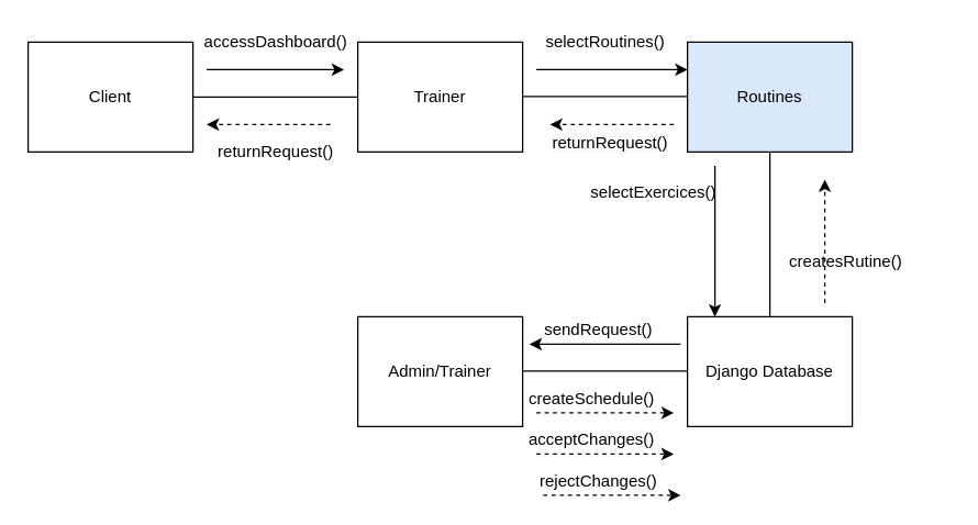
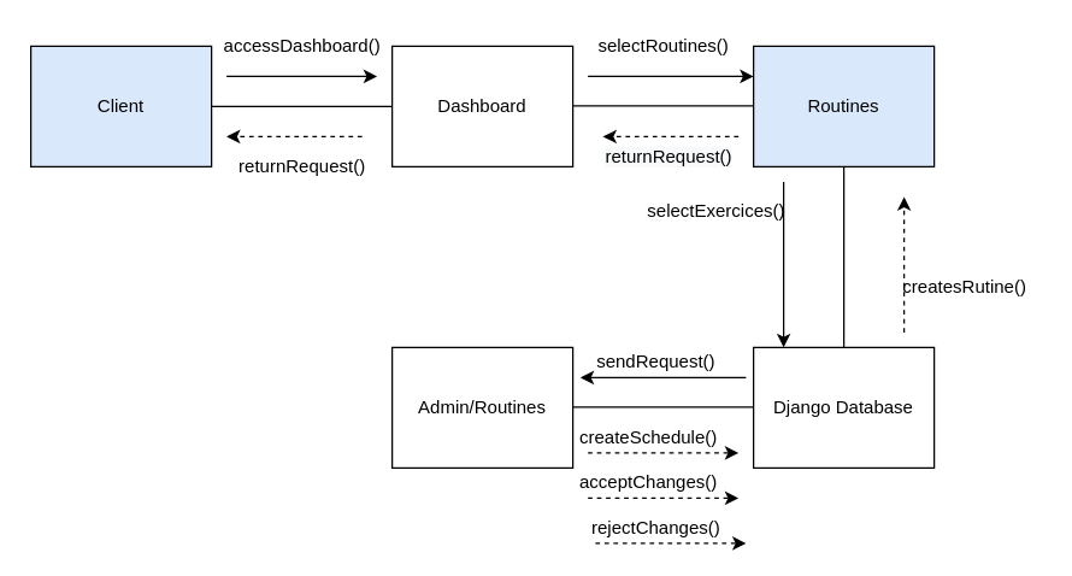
  <mxCell id="0" />
  <mxCell id="1" parent="0" />
- <mxCell id="2" value="Client" style="rounded=0;whiteSpace=wrap;html=1;" parent="1" vertex="1"><mxGeometry x="20" y="30" width="120" height="80" as="geometry" /></mxCell>
+ <mxCell id="2" value="Client" style="rounded=0;whiteSpace=wrap;html=1;fillColor=#dae8fc;" parent="1" vertex="1"><mxGeometry x="20" y="30" width="120" height="80" as="geometry" /></mxCell>
  <mxCell id="3" value="" style="endArrow=none;html=1;exitX=1;exitY=0.5;exitDx=0;exitDy=0;" parent="1" source="2" edge="1"><mxGeometry width="50" height="50" relative="1" as="geometry"><mxPoint x="380" y="210" as="sourcePoint" /><mxPoint x="260" y="70" as="targetPoint" /></mxGeometry></mxCell>
  <mxCell id="4" value="" style="endArrow=classic;html=1;" parent="1" edge="1"><mxGeometry width="50" height="50" relative="1" as="geometry"><mxPoint x="150" y="50" as="sourcePoint" /><mxPoint x="250" y="50" as="targetPoint" /></mxGeometry></mxCell>
  <mxCell id="5" value="accessDashboard()" style="text;html=1;align=center;verticalAlign=middle;resizable=0;points=[];autosize=1;strokeColor=none;" parent="1" vertex="1"><mxGeometry x="140" y="20" width="120" height="20" as="geometry" /></mxCell>
- <mxCell id="6" value="Trainer" style="rounded=0;whiteSpace=wrap;html=1;" parent="1" vertex="1"><mxGeometry x="260" y="30" width="120" height="80" as="geometry" /></mxCell>
+ <mxCell id="6" value="Dashboard" style="rounded=0;whiteSpace=wrap;html=1;" parent="1" vertex="1"><mxGeometry x="260" y="30" width="120" height="80" as="geometry" /></mxCell>
  <mxCell id="7" value="" style="endArrow=classic;html=1;" parent="1" edge="1"><mxGeometry width="50" height="50" relative="1" as="geometry"><mxPoint x="390" y="50" as="sourcePoint" /><mxPoint x="500" y="50" as="targetPoint" /></mxGeometry></mxCell>
  <mxCell id="8" value="selectRoutines()" style="text;html=1;align=center;verticalAlign=middle;resizable=0;points=[];autosize=1;strokeColor=none;" parent="1" vertex="1"><mxGeometry x="390" y="20" width="100" height="20" as="geometry" /></mxCell>
  <mxCell id="9" value="Routines" style="rounded=0;whiteSpace=wrap;html=1;fillColor=#dae8fc;" parent="1" vertex="1"><mxGeometry x="500" y="30" width="120" height="80" as="geometry" /></mxCell>
  <mxCell id="10" value="" style="endArrow=none;html=1;exitX=1;exitY=0.5;exitDx=0;exitDy=0;" parent="1" edge="1"><mxGeometry width="50" height="50" relative="1" as="geometry"><mxPoint x="380" y="69.5" as="sourcePoint" /><mxPoint x="500" y="69.5" as="targetPoint" /></mxGeometry></mxCell>
  <mxCell id="11" value="" style="endArrow=classic;html=1;" parent="1" edge="1"><mxGeometry width="50" height="50" relative="1" as="geometry"><mxPoint x="520" y="120" as="sourcePoint" /><mxPoint x="520" y="230" as="targetPoint" /><Array as="points" /></mxGeometry></mxCell>
  <mxCell id="12" value="" style="endArrow=none;html=1;" parent="1" target="9" edge="1"><mxGeometry width="50" height="50" relative="1" as="geometry"><mxPoint x="560" y="230" as="sourcePoint" /><mxPoint x="430" y="110" as="targetPoint" /></mxGeometry></mxCell>
  <mxCell id="13" value="selectExercices()" style="text;html=1;align=center;verticalAlign=middle;resizable=0;points=[];autosize=1;strokeColor=none;" parent="1" vertex="1"><mxGeometry x="420" y="130" width="110" height="20" as="geometry" /></mxCell>
  <mxCell id="14" value="Django Database" style="rounded=0;whiteSpace=wrap;html=1;" parent="1" vertex="1"><mxGeometry x="500" y="230" width="120" height="80" as="geometry" /></mxCell>
  <mxCell id="15" value="" style="html=1;labelBackgroundColor=#ffffff;startArrow=none;startFill=0;startSize=6;endArrow=classic;endFill=1;endSize=6;jettySize=auto;orthogonalLoop=1;strokeWidth=1;dashed=1;fontSize=14;" parent="1" edge="1"><mxGeometry width="60" height="60" relative="1" as="geometry"><mxPoint x="600" y="220" as="sourcePoint" /><mxPoint x="600" y="130" as="targetPoint" /></mxGeometry></mxCell>
- <mxCell id="16" value="createsRutine()" style="text;html=1;align=center;verticalAlign=middle;resizable=0;points=[];autosize=1;strokeColor=none;" parent="1" vertex="1"><mxGeometry x="565" y="180" width="100" height="20" as="geometry" /></mxCell>
- <mxCell id="17" value="Admin/Trainer" style="rounded=0;whiteSpace=wrap;html=1;" parent="1" vertex="1"><mxGeometry x="260" y="230" width="120" height="80" as="geometry" /></mxCell>
+ <mxCell id="16" value="createsRutine()" style="text;html=1;align=center;verticalAlign=middle;resizable=0;points=[];autosize=1;strokeColor=none;" parent="1" vertex="1"><mxGeometry x="590" y="180" width="100" height="20" as="geometry" /></mxCell>
+ <mxCell id="17" value="Admin/Routines" style="rounded=0;whiteSpace=wrap;html=1;" parent="1" vertex="1"><mxGeometry x="260" y="230" width="120" height="80" as="geometry" /></mxCell>
  <mxCell id="18" value="" style="endArrow=none;html=1;exitX=1;exitY=0.5;exitDx=0;exitDy=0;" parent="1" edge="1"><mxGeometry width="50" height="50" relative="1" as="geometry"><mxPoint x="380" y="269.5" as="sourcePoint" /><mxPoint x="500" y="269.5" as="targetPoint" /></mxGeometry></mxCell>
  <mxCell id="19" value="" style="endArrow=classic;html=1;" parent="1" edge="1"><mxGeometry width="50" height="50" relative="1" as="geometry"><mxPoint x="495" y="250" as="sourcePoint" /><mxPoint x="385" y="250" as="targetPoint" /></mxGeometry></mxCell>
  <mxCell id="20" value="sendRequest()" style="text;html=1;align=center;verticalAlign=middle;resizable=0;points=[];autosize=1;strokeColor=none;" parent="1" vertex="1"><mxGeometry x="390" y="230" width="90" height="20" as="geometry" /></mxCell>
  <mxCell id="21" value="" style="html=1;labelBackgroundColor=#ffffff;startArrow=none;startFill=0;startSize=6;endArrow=classic;endFill=1;endSize=6;jettySize=auto;orthogonalLoop=1;strokeWidth=1;dashed=1;fontSize=14;" parent="1" edge="1"><mxGeometry width="60" height="60" relative="1" as="geometry"><mxPoint x="390" y="300" as="sourcePoint" /><mxPoint x="490" y="300" as="targetPoint" /></mxGeometry></mxCell>
  <mxCell id="22" value="createSchedule()" style="text;html=1;align=center;verticalAlign=middle;resizable=0;points=[];autosize=1;strokeColor=none;" parent="1" vertex="1"><mxGeometry x="375" y="280" width="110" height="20" as="geometry" /></mxCell>
  <mxCell id="23" value="" style="html=1;labelBackgroundColor=#ffffff;startArrow=none;startFill=0;startSize=6;endArrow=classic;endFill=1;endSize=6;jettySize=auto;orthogonalLoop=1;strokeWidth=1;dashed=1;fontSize=14;" parent="1" edge="1"><mxGeometry width="60" height="60" relative="1" as="geometry"><mxPoint x="390" y="330" as="sourcePoint" /><mxPoint x="490" y="330" as="targetPoint" /></mxGeometry></mxCell>
  <mxCell id="24" value="acceptChanges()" style="text;html=1;align=center;verticalAlign=middle;resizable=0;points=[];autosize=1;strokeColor=none;" parent="1" vertex="1"><mxGeometry x="375" y="310" width="110" height="20" as="geometry" /></mxCell>
  <mxCell id="25" value="" style="html=1;labelBackgroundColor=#ffffff;startArrow=none;startFill=0;startSize=6;endArrow=classic;endFill=1;endSize=6;jettySize=auto;orthogonalLoop=1;strokeWidth=1;dashed=1;fontSize=14;" parent="1" edge="1"><mxGeometry width="60" height="60" relative="1" as="geometry"><mxPoint x="395" y="360" as="sourcePoint" /><mxPoint x="495" y="360" as="targetPoint" /></mxGeometry></mxCell>
  <mxCell id="26" value="rejectChanges()" style="text;html=1;align=center;verticalAlign=middle;resizable=0;points=[];autosize=1;strokeColor=none;" parent="1" vertex="1"><mxGeometry x="385" y="340" width="100" height="20" as="geometry" /></mxCell>
  <mxCell id="27" value="returnRequest()" style="text;html=1;align=center;verticalAlign=middle;resizable=0;points=[];autosize=1;strokeColor=none;" parent="1" vertex="1"><mxGeometry x="150" y="100" width="100" height="20" as="geometry" /></mxCell>
  <mxCell id="28" value="" style="html=1;labelBackgroundColor=#ffffff;startArrow=none;startFill=0;startSize=6;endArrow=classic;endFill=1;endSize=6;jettySize=auto;orthogonalLoop=1;strokeWidth=1;dashed=1;fontSize=14;" parent="1" edge="1"><mxGeometry width="60" height="60" relative="1" as="geometry"><mxPoint x="490" y="90" as="sourcePoint" /><mxPoint x="400" y="90" as="targetPoint" /></mxGeometry></mxCell>
  <mxCell id="29" value="" style="html=1;labelBackgroundColor=#ffffff;startArrow=none;startFill=0;startSize=6;endArrow=classic;endFill=1;endSize=6;jettySize=auto;orthogonalLoop=1;strokeWidth=1;dashed=1;fontSize=14;" parent="1" edge="1"><mxGeometry width="60" height="60" relative="1" as="geometry"><mxPoint x="240" y="90" as="sourcePoint" /><mxPoint x="150" y="90" as="targetPoint" /></mxGeometry></mxCell>
  <mxCell id="30" value="&lt;span style=&quot;color: rgb(0, 0, 0); font-family: helvetica; font-size: 12px; font-style: normal; font-weight: 400; letter-spacing: normal; text-align: center; text-indent: 0px; text-transform: none; word-spacing: 0px; background-color: rgb(248, 249, 250); display: inline; float: none;&quot;&gt;returnRequest()&lt;/span&gt;" style="text;whiteSpace=wrap;html=1;" parent="1" vertex="1"><mxGeometry x="400" y="90" width="110" height="30" as="geometry" /></mxCell>
